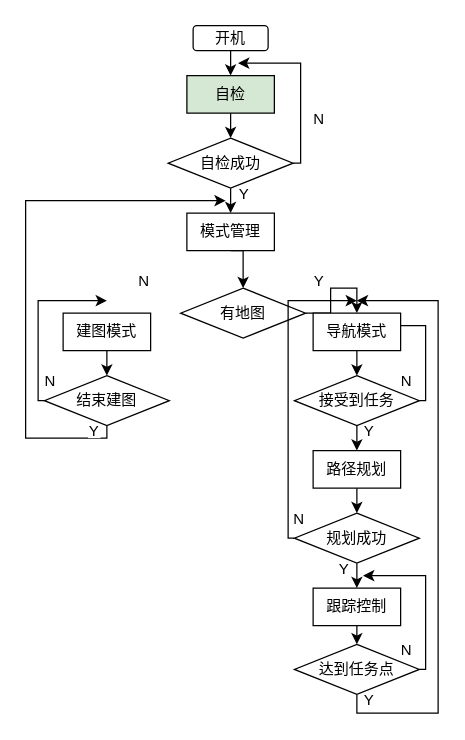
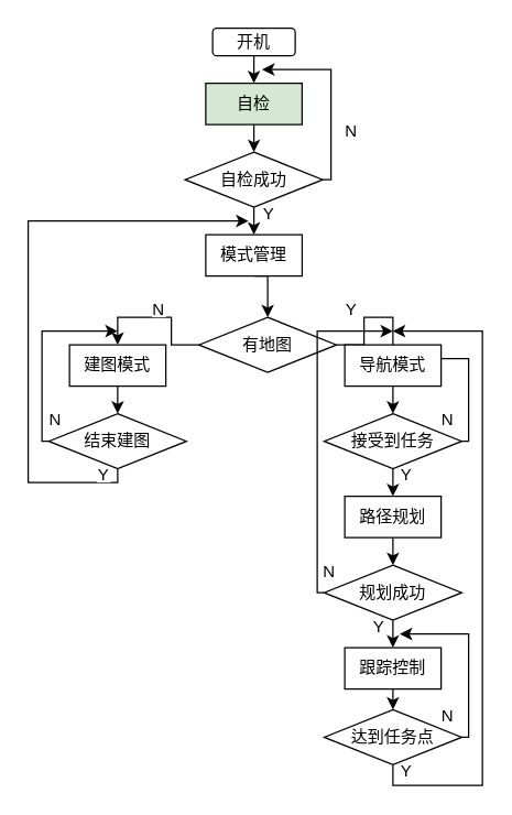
  <mxCell id="0" />
  <mxCell id="1" parent="0" />
  <mxCell id="2" style="edgeStyle=orthogonalEdgeStyle;rounded=0;orthogonalLoop=1;jettySize=auto;html=1;exitX=0.5;exitY=1;exitDx=0;exitDy=0;entryX=0.5;entryY=0;entryDx=0;entryDy=0;" edge="1" parent="1" source="3" target="10"><mxGeometry relative="1" as="geometry"><mxPoint x="184" y="10" as="targetPoint" /></mxGeometry></mxCell>
  <mxCell id="3" value="开机" style="rounded=1;whiteSpace=wrap;html=1;" vertex="1" parent="1"><mxGeometry x="154" y="20" width="60" height="20" as="geometry" /></mxCell>
  <mxCell id="4" style="edgeStyle=orthogonalEdgeStyle;rounded=0;orthogonalLoop=1;jettySize=auto;html=1;exitX=0.5;exitY=1;exitDx=0;exitDy=0;entryX=0.5;entryY=0;entryDx=0;entryDy=0;" edge="1" parent="1" source="5" target="13"><mxGeometry relative="1" as="geometry" /></mxCell>
  <mxCell id="5" value="模式管理" style="rounded=0;whiteSpace=wrap;html=1;" vertex="1" parent="1"><mxGeometry x="149" y="170" width="70" height="30" as="geometry" /></mxCell>
  <mxCell id="6" style="edgeStyle=orthogonalEdgeStyle;rounded=0;orthogonalLoop=1;jettySize=auto;html=1;exitX=0.5;exitY=1;exitDx=0;exitDy=0;entryX=0.5;entryY=0;entryDx=0;entryDy=0;" edge="1" parent="1" source="8" target="5"><mxGeometry relative="1" as="geometry" /></mxCell>
  <mxCell id="7" style="edgeStyle=orthogonalEdgeStyle;rounded=0;orthogonalLoop=1;jettySize=auto;html=1;exitX=1;exitY=0.5;exitDx=0;exitDy=0;" edge="1" parent="1" source="8"><mxGeometry relative="1" as="geometry"><mxPoint x="190" y="50" as="targetPoint" /><Array as="points"><mxPoint x="240" y="130" /><mxPoint x="240" y="50" /></Array></mxGeometry></mxCell>
  <mxCell id="8" value="自检成功" style="rhombus;whiteSpace=wrap;html=1;" vertex="1" parent="1"><mxGeometry x="134" y="110" width="100" height="40" as="geometry" /></mxCell>
  <mxCell id="9" style="edgeStyle=orthogonalEdgeStyle;rounded=0;orthogonalLoop=1;jettySize=auto;html=1;exitX=0.5;exitY=1;exitDx=0;exitDy=0;entryX=0.5;entryY=0;entryDx=0;entryDy=0;" edge="1" parent="1" source="10" target="8"><mxGeometry relative="1" as="geometry" /></mxCell>
  <mxCell id="10" value="自检" style="rounded=0;whiteSpace=wrap;html=1;fillColor=#d5e8d4;" vertex="1" parent="1"><mxGeometry x="149" y="60" width="70" height="30" as="geometry" /></mxCell>
- <mxCell id="12" style="edgeStyle=orthogonalEdgeStyle;rounded=0;orthogonalLoop=1;jettySize=auto;html=1;exitX=1;exitY=0.5;exitDx=0;exitDy=0;entryX=0.5;entryY=0;entryDx=0;entryDy=0;" edge="1" parent="1" source="13" target="45"><mxGeometry relative="1" as="geometry" /></mxCell>
+ <mxCell id="11" style="edgeStyle=orthogonalEdgeStyle;rounded=0;orthogonalLoop=1;jettySize=auto;html=1;exitX=0;exitY=0.5;exitDx=0;exitDy=0;entryX=0.5;entryY=0;entryDx=0;entryDy=0;" edge="1" parent="1" source="13" target="44"><mxGeometry relative="1" as="geometry" /></mxCell>
+ <mxCell id="12" style="edgeStyle=orthogonalEdgeStyle;rounded=0;orthogonalLoop=1;jettySize=auto;html=1;exitX=1;exitY=0.5;exitDx=0;exitDy=0;entryX=0.5;entryY=0;entryDx=0;entryDy=0;endArrow=none;" edge="1" parent="1" source="13" target="45"><mxGeometry relative="1" as="geometry" /></mxCell>
  <mxCell id="13" value="有地图" style="rhombus;whiteSpace=wrap;html=1;" vertex="1" parent="1"><mxGeometry x="144" y="230" width="100" height="40" as="geometry" /></mxCell>
  <mxCell id="14" style="edgeStyle=orthogonalEdgeStyle;rounded=0;orthogonalLoop=1;jettySize=auto;html=1;exitX=0.5;exitY=1;exitDx=0;exitDy=0;entryX=0.5;entryY=0;entryDx=0;entryDy=0;" edge="1" parent="1" source="44" target="18"><mxGeometry relative="1" as="geometry" /></mxCell>
  <mxCell id="15" style="edgeStyle=orthogonalEdgeStyle;rounded=0;orthogonalLoop=1;jettySize=auto;html=1;exitX=0.5;exitY=1;exitDx=0;exitDy=0;entryX=0.5;entryY=0;entryDx=0;entryDy=0;" edge="1" parent="1" source="45" target="21"><mxGeometry relative="1" as="geometry" /></mxCell>
  <mxCell id="16" style="edgeStyle=orthogonalEdgeStyle;rounded=0;orthogonalLoop=1;jettySize=auto;html=1;exitX=0;exitY=0.5;exitDx=0;exitDy=0;startArrow=none;" edge="1" parent="1" source="18"><mxGeometry relative="1" as="geometry"><mxPoint x="85" y="240" as="targetPoint" /><Array as="points"><mxPoint x="30" y="320" /><mxPoint x="30" y="240" /></Array></mxGeometry></mxCell>
  <mxCell id="17" style="edgeStyle=orthogonalEdgeStyle;rounded=0;orthogonalLoop=1;jettySize=auto;html=1;exitX=0.5;exitY=1;exitDx=0;exitDy=0;" edge="1" parent="1" source="18"><mxGeometry relative="1" as="geometry"><mxPoint x="180" y="160" as="targetPoint" /><Array as="points"><mxPoint x="85" y="350" /><mxPoint x="20" y="350" /><mxPoint x="20" y="160" /></Array></mxGeometry></mxCell>
  <mxCell id="18" value="结束建图" style="rhombus;whiteSpace=wrap;html=1;" vertex="1" parent="1"><mxGeometry x="35" y="300" width="100" height="40" as="geometry" /></mxCell>
  <mxCell id="19" style="edgeStyle=orthogonalEdgeStyle;rounded=0;orthogonalLoop=1;jettySize=auto;html=1;exitX=0.5;exitY=1;exitDx=0;exitDy=0;entryX=0.5;entryY=0;entryDx=0;entryDy=0;" edge="1" parent="1" source="21" target="23"><mxGeometry relative="1" as="geometry" /></mxCell>
  <mxCell id="20" style="edgeStyle=orthogonalEdgeStyle;rounded=0;orthogonalLoop=1;jettySize=auto;html=1;exitX=1;exitY=0.5;exitDx=0;exitDy=0;startArrow=none;" edge="1" parent="1" source="45"><mxGeometry relative="1" as="geometry"><mxPoint x="290" y="260" as="targetPoint" /><Array as="points" /></mxGeometry></mxCell>
  <mxCell id="21" value="接受到任务" style="rhombus;whiteSpace=wrap;html=1;" vertex="1" parent="1"><mxGeometry x="235" y="300" width="100" height="40" as="geometry" /></mxCell>
  <mxCell id="22" style="edgeStyle=orthogonalEdgeStyle;rounded=0;orthogonalLoop=1;jettySize=auto;html=1;exitX=0.5;exitY=1;exitDx=0;exitDy=0;entryX=0.5;entryY=0;entryDx=0;entryDy=0;" edge="1" parent="1" source="23" target="26"><mxGeometry relative="1" as="geometry" /></mxCell>
  <mxCell id="23" value="路径规划" style="rounded=0;whiteSpace=wrap;html=1;" vertex="1" parent="1"><mxGeometry x="250" y="360" width="70" height="30" as="geometry" /></mxCell>
  <mxCell id="24" style="edgeStyle=orthogonalEdgeStyle;rounded=0;orthogonalLoop=1;jettySize=auto;html=1;exitX=0.5;exitY=1;exitDx=0;exitDy=0;entryX=0.5;entryY=0;entryDx=0;entryDy=0;" edge="1" parent="1" source="26" target="47"><mxGeometry relative="1" as="geometry"><mxPoint x="285" y="480" as="targetPoint" /></mxGeometry></mxCell>
  <mxCell id="25" style="edgeStyle=orthogonalEdgeStyle;rounded=0;orthogonalLoop=1;jettySize=auto;html=1;exitX=0;exitY=0.5;exitDx=0;exitDy=0;" edge="1" parent="1" source="26"><mxGeometry relative="1" as="geometry"><mxPoint x="285" y="240" as="targetPoint" /><Array as="points"><mxPoint x="230" y="430" /><mxPoint x="230" y="240" /></Array></mxGeometry></mxCell>
  <mxCell id="26" value="规划成功" style="rhombus;whiteSpace=wrap;html=1;" vertex="1" parent="1"><mxGeometry x="235" y="410" width="100" height="40" as="geometry" /></mxCell>
  <mxCell id="27" style="edgeStyle=orthogonalEdgeStyle;rounded=0;orthogonalLoop=1;jettySize=auto;html=1;exitX=0.5;exitY=1;exitDx=0;exitDy=0;entryX=0.5;entryY=0;entryDx=0;entryDy=0;" edge="1" parent="1" source="47" target="31"><mxGeometry relative="1" as="geometry" /></mxCell>
  <mxCell id="28" style="edgeStyle=orthogonalEdgeStyle;rounded=0;orthogonalLoop=1;jettySize=auto;html=1;exitX=1;exitY=0.5;exitDx=0;exitDy=0;startArrow=none;" edge="1" parent="1" source="47"><mxGeometry relative="1" as="geometry"><mxPoint x="285" y="480" as="targetPoint" /><Array as="points" /></mxGeometry></mxCell>
  <mxCell id="29" style="edgeStyle=orthogonalEdgeStyle;rounded=0;orthogonalLoop=1;jettySize=auto;html=1;exitX=0.5;exitY=1;exitDx=0;exitDy=0;" edge="1" parent="1" source="31"><mxGeometry relative="1" as="geometry"><mxPoint x="285" y="240" as="targetPoint" /><Array as="points"><mxPoint x="285" y="570" /><mxPoint x="350" y="570" /><mxPoint x="350" y="240" /></Array></mxGeometry></mxCell>
  <mxCell id="30" style="edgeStyle=orthogonalEdgeStyle;rounded=0;orthogonalLoop=1;jettySize=auto;html=1;exitX=1;exitY=0.5;exitDx=0;exitDy=0;" edge="1" parent="1" source="31"><mxGeometry relative="1" as="geometry"><mxPoint x="290" y="460" as="targetPoint" /><Array as="points"><mxPoint x="340" y="535" /><mxPoint x="340" y="460" /></Array></mxGeometry></mxCell>
  <mxCell id="31" value="达到任务点" style="rhombus;whiteSpace=wrap;html=1;" vertex="1" parent="1"><mxGeometry x="235" y="515" width="100" height="40" as="geometry" /></mxCell>
  <mxCell id="32" value="Y" style="whiteSpace=wrap;html=1;aspect=fixed;strokeColor=none;" vertex="1" parent="1"><mxGeometry x="190" y="150" width="10" height="10" as="geometry" /></mxCell>
  <mxCell id="33" value="N" style="whiteSpace=wrap;html=1;aspect=fixed;strokeColor=none;" vertex="1" parent="1"><mxGeometry x="110" y="220" width="10" height="10" as="geometry" /></mxCell>
  <mxCell id="34" value="N" style="whiteSpace=wrap;html=1;aspect=fixed;strokeColor=none;" vertex="1" parent="1"><mxGeometry x="250" y="90" width="10" height="10" as="geometry" /></mxCell>
  <mxCell id="35" value="Y" style="whiteSpace=wrap;html=1;aspect=fixed;strokeColor=none;" vertex="1" parent="1"><mxGeometry x="250" y="220" width="10" height="10" as="geometry" /></mxCell>
  <mxCell id="36" value="Y" style="whiteSpace=wrap;html=1;aspect=fixed;strokeColor=none;" vertex="1" parent="1"><mxGeometry x="290" y="340" width="10" height="10" as="geometry" /></mxCell>
  <mxCell id="37" value="Y" style="whiteSpace=wrap;html=1;aspect=fixed;strokeColor=none;" vertex="1" parent="1"><mxGeometry x="270" y="450" width="10" height="10" as="geometry" /></mxCell>
  <mxCell id="38" value="Y" style="whiteSpace=wrap;html=1;aspect=fixed;strokeColor=none;" vertex="1" parent="1"><mxGeometry x="290" y="555" width="10" height="10" as="geometry" /></mxCell>
  <mxCell id="39" value="Y" style="whiteSpace=wrap;html=1;aspect=fixed;strokeColor=none;" vertex="1" parent="1"><mxGeometry x="70" y="340" width="10" height="10" as="geometry" /></mxCell>
  <mxCell id="40" value="N" style="whiteSpace=wrap;html=1;aspect=fixed;strokeColor=none;" vertex="1" parent="1"><mxGeometry x="35" y="300" width="10" height="10" as="geometry" /></mxCell>
  <mxCell id="41" value="N" style="whiteSpace=wrap;html=1;aspect=fixed;strokeColor=none;" vertex="1" parent="1"><mxGeometry x="234" y="410" width="10" height="10" as="geometry" /></mxCell>
  <mxCell id="42" value="N" style="whiteSpace=wrap;html=1;aspect=fixed;strokeColor=none;" vertex="1" parent="1"><mxGeometry x="320" y="515" width="10" height="10" as="geometry" /></mxCell>
  <mxCell id="43" value="N" style="whiteSpace=wrap;html=1;aspect=fixed;strokeColor=none;" vertex="1" parent="1"><mxGeometry x="320" y="300" width="10" height="10" as="geometry" /></mxCell>
  <mxCell id="44" value="建图模式" style="rounded=0;whiteSpace=wrap;html=1;" vertex="1" parent="1"><mxGeometry x="50" y="250" width="70" height="30" as="geometry" /></mxCell>
  <mxCell id="45" value="导航模式" style="rounded=0;whiteSpace=wrap;html=1;" vertex="1" parent="1"><mxGeometry x="250" y="250" width="70" height="30" as="geometry" /></mxCell>
  <mxCell id="46" value="" style="edgeStyle=orthogonalEdgeStyle;rounded=0;orthogonalLoop=1;jettySize=auto;html=1;exitX=1;exitY=0.5;exitDx=0;exitDy=0;endArrow=none;" edge="1" parent="1" source="21" target="45"><mxGeometry relative="1" as="geometry"><mxPoint x="290" y="260" as="targetPoint" /><mxPoint x="335" y="340" as="sourcePoint" /><Array as="points"><mxPoint x="340" y="320" /><mxPoint x="340" y="260" /></Array></mxGeometry></mxCell>
  <mxCell id="47" value="跟踪控制" style="rounded=0;whiteSpace=wrap;html=1;" vertex="1" parent="1"><mxGeometry x="250" y="470" width="70" height="30" as="geometry" /></mxCell>
